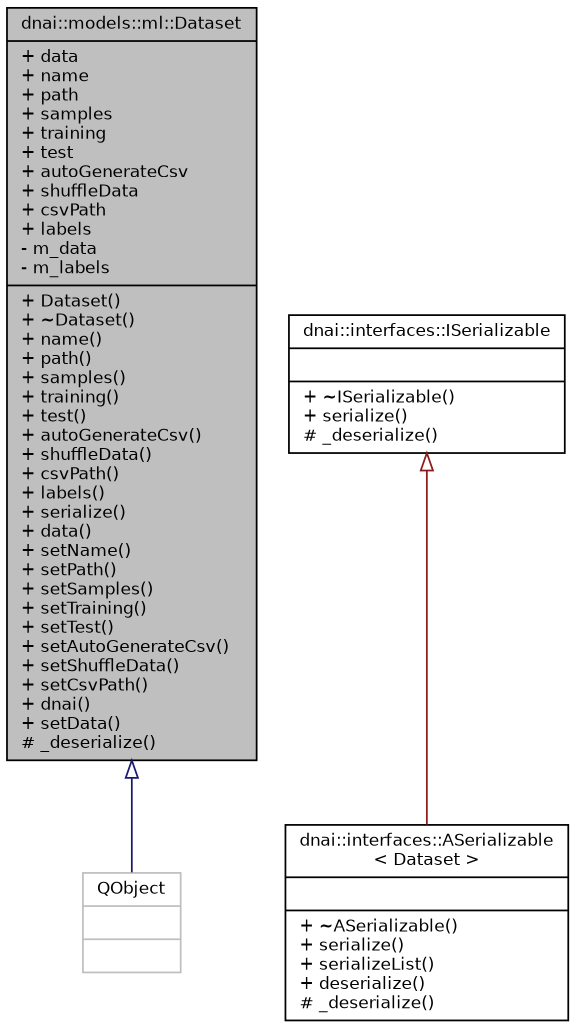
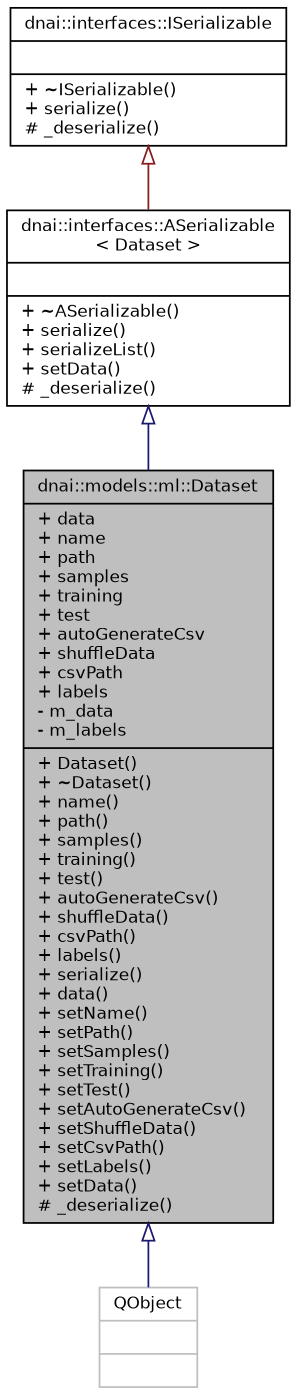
  digraph {
    node [color=black fillcolor=white fontname=Helvetica fontsize=10 shape=record style=filled]
    edge [arrowtail=onormal color=midnightblue dir=back fontname=Helvetica fontsize=10 labelfontname=Helvetica labelfontsize=10 style=solid]
-   n1 [fillcolor=grey75 fontcolor=black height=0.2 label="{dnai::models::ml::Dataset\n|+ data\l+ name\l+ path\l+ samples\l+ training\l+ test\l+ autoGenerateCsv\l+ shuffleData\l+ csvPath\l+ labels\l- m_data\l- m_labels\l|+ Dataset()\l+ ~Dataset()\l+ name()\l+ path()\l+ samples()\l+ training()\l+ test()\l+ autoGenerateCsv()\l+ shuffleData()\l+ csvPath()\l+ labels()\l+ serialize()\l+ data()\l+ setName()\l+ setPath()\l+ setSamples()\l+ setTraining()\l+ setTest()\l+ setAutoGenerateCsv()\l+ setShuffleData()\l+ setCsvPath()\l+ dnai()\l+ setData()\l# _deserialize()\l}" width=0.4]
+   n1 [fillcolor=grey75 fontcolor=black height=0.2 label="{dnai::models::ml::Dataset\n|+ data\l+ name\l+ path\l+ samples\l+ training\l+ test\l+ autoGenerateCsv\l+ shuffleData\l+ csvPath\l+ labels\l- m_data\l- m_labels\l|+ Dataset()\l+ ~Dataset()\l+ name()\l+ path()\l+ samples()\l+ training()\l+ test()\l+ autoGenerateCsv()\l+ shuffleData()\l+ csvPath()\l+ labels()\l+ serialize()\l+ data()\l+ setName()\l+ setPath()\l+ setSamples()\l+ setTraining()\l+ setTest()\l+ setAutoGenerateCsv()\l+ setShuffleData()\l+ setCsvPath()\l+ setLabels()\l+ setData()\l# _deserialize()\l}" width=0.4]
    n2 [color=grey75 height=0.2 label="{QObject\n||}" width=0.4]
-   n3 [height=0.2 label="{dnai::interfaces::ASerializable\l\< Dataset \>\n||+ ~ASerializable()\l+ serialize()\l+ serializeList()\l+ deserialize()\l# _deserialize()\l}" width=0.4]
+   n3 [height=0.2 label="{dnai::interfaces::ASerializable\l\< Dataset \>\n||+ ~ASerializable()\l+ serialize()\l+ serializeList()\l+ setData()\l# _deserialize()\l}" width=0.4]
    n4 [height=0.2 label="{dnai::interfaces::ISerializable\n||+ ~ISerializable()\l+ serialize()\l# _deserialize()\l}" width=0.4]
    n1 -> n2
+   n3 -> n1
    n4 -> n3 [color=firebrick4]
  }
